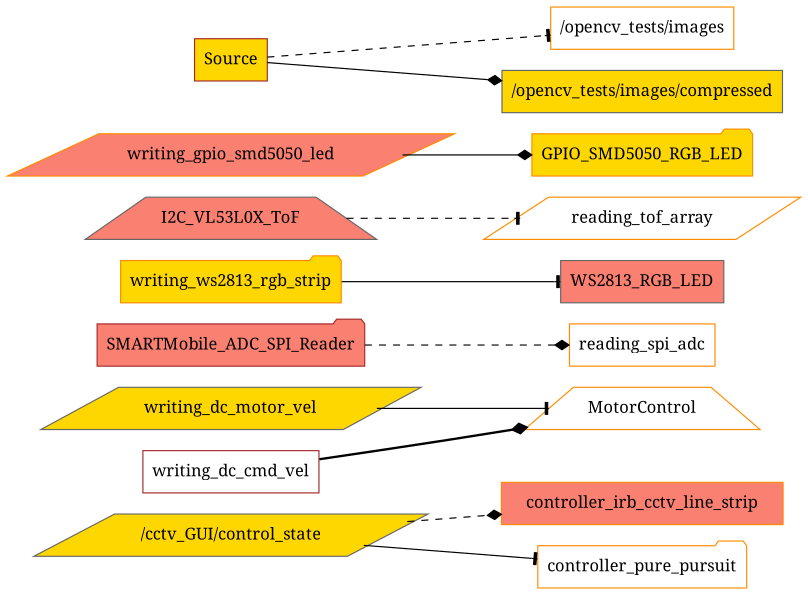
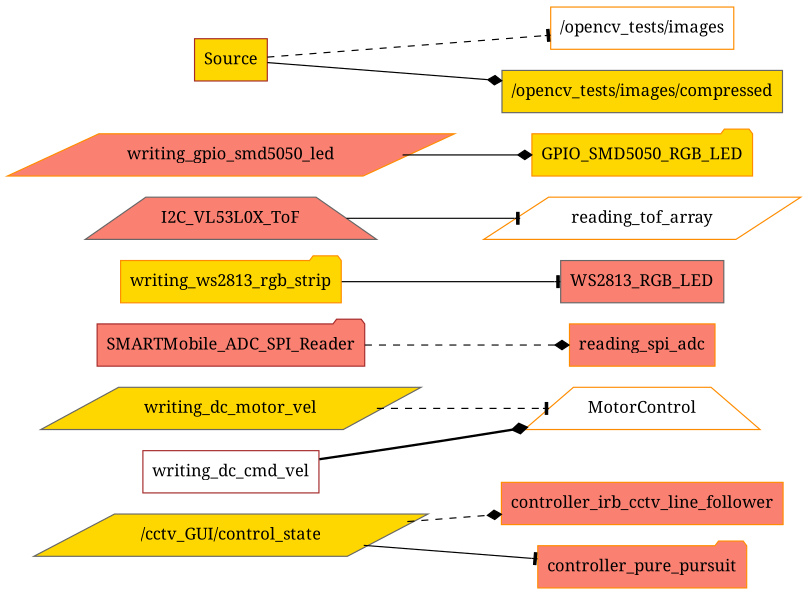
  digraph {
    fontname="Noto Serif"
    rankdir=LR
    node [color=darkorange fillcolor=gold fontname="Noto Serif" shape=box style=filled]
    edge [arrowhead=diamond fontname="Noto Serif" style=solid]
    "/cctv_GUI/control_state" [color=gray40 shape=parallelogram]
-   controller_irb_cctv_line_follower [fillcolor=salmon label=controller_irb_cctv_line_strip]
-   controller_pure_pursuit [fillcolor=white shape=folder]
+   controller_irb_cctv_line_follower [fillcolor=salmon]
+   controller_pure_pursuit [fillcolor=salmon shape=folder]
    writing_dc_motor_vel [color=gray40 shape=parallelogram]
    MotorControl [fillcolor=white shape=trapezium]
    writing_dc_cmd_vel [color=brown fillcolor=white]
-   reading_spi_adc [fillcolor=white]
+   reading_spi_adc [fillcolor=salmon]
    SMARTMobile_ADC_SPI_Reader [color=brown fillcolor=salmon shape=folder]
    writing_ws2813_rgb_strip [shape=folder]
    WS2813_RGB_LED [color=gray40 fillcolor=salmon]
    reading_tof_array [fillcolor=white shape=parallelogram]
    I2C_VL53L0X_ToF [color=gray40 fillcolor=salmon shape=trapezium]
    writing_gpio_smd5050_led [fillcolor=salmon shape=parallelogram]
    GPIO_SMD5050_RGB_LED [shape=folder]
    "/opencv_tests/images" [fillcolor=white]
    Source [color=brown]
    "/opencv_tests/images/compressed" [color=gray40]
    "/cctv_GUI/control_state" -> controller_irb_cctv_line_follower [style=dashed]
    "/cctv_GUI/control_state" -> controller_pure_pursuit [arrowhead=tee]
-   writing_dc_motor_vel -> MotorControl [arrowhead=tee]
+   writing_dc_motor_vel -> MotorControl [arrowhead=tee style=dashed]
    writing_dc_cmd_vel -> MotorControl [style=bold]
    SMARTMobile_ADC_SPI_Reader -> reading_spi_adc [style=dashed]
    writing_ws2813_rgb_strip -> WS2813_RGB_LED [arrowhead=tee]
-   I2C_VL53L0X_ToF -> reading_tof_array [arrowhead=tee style=dashed]
+   I2C_VL53L0X_ToF -> reading_tof_array [arrowhead=tee]
    writing_gpio_smd5050_led -> GPIO_SMD5050_RGB_LED
    Source -> "/opencv_tests/images" [arrowhead=tee style=dashed]
    Source -> "/opencv_tests/images/compressed"
  }
